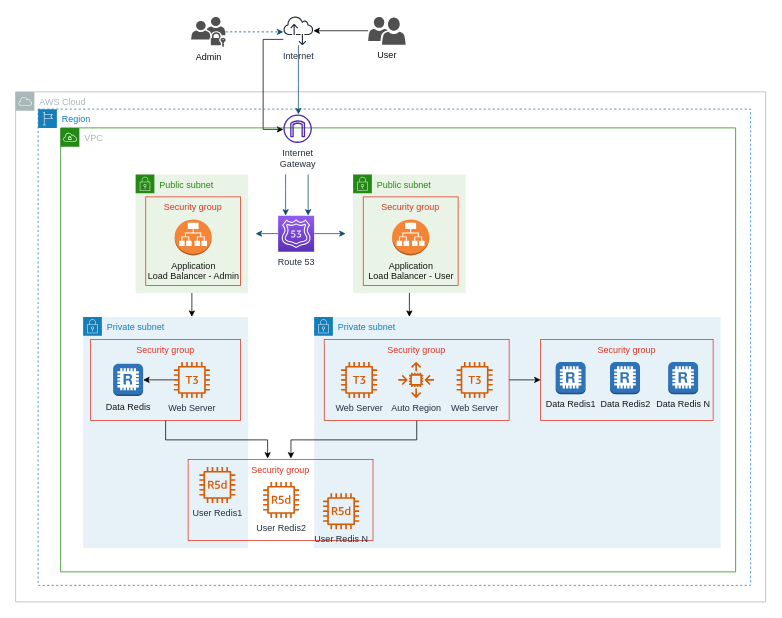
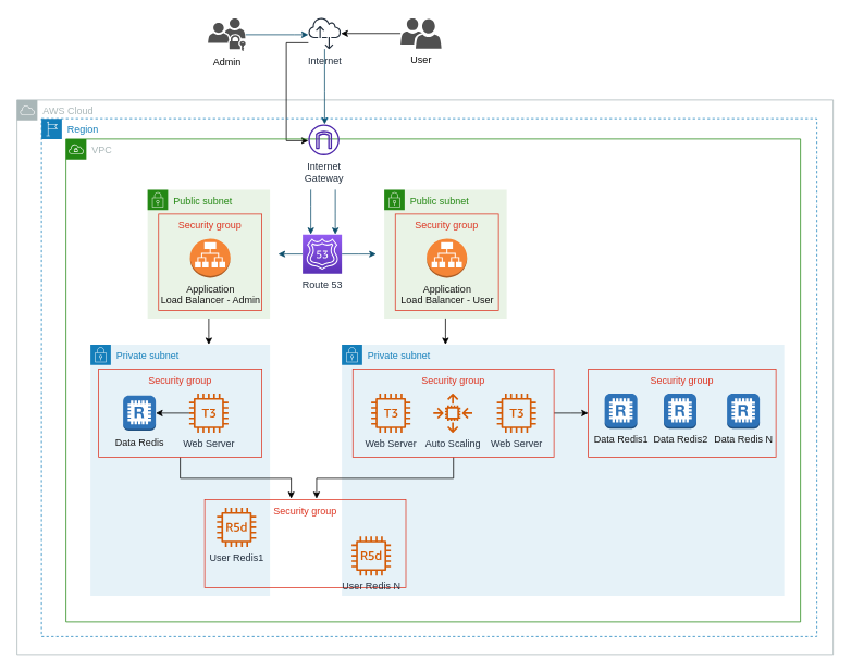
  <mxCell id="0" />
  <mxCell id="1" parent="0" />
  <mxCell id="2" value="AWS Cloud" style="sketch=0;outlineConnect=0;gradientColor=none;html=1;whiteSpace=wrap;fontSize=12;fontStyle=0;shape=mxgraph.aws4.group;grIcon=mxgraph.aws4.group_aws_cloud;strokeColor=#AAB7B8;fillColor=none;verticalAlign=top;align=left;spacingLeft=30;fontColor=#AAB7B8;dashed=0;" parent="1" vertex="1"><mxGeometry x="20" y="122" width="1000" height="680" as="geometry" /></mxCell>
  <mxCell id="3" value="" style="edgeStyle=orthogonalEdgeStyle;rounded=0;orthogonalLoop=1;jettySize=auto;html=1;" parent="1" source="4" target="9" edge="1"><mxGeometry relative="1" as="geometry" /></mxCell>
  <mxCell id="4" value="User" style="sketch=0;pointerEvents=1;shadow=0;dashed=0;html=1;strokeColor=none;labelPosition=center;verticalLabelPosition=bottom;verticalAlign=top;align=center;fillColor=#505050;shape=mxgraph.mscae.intune.user_group;fontColor=#080808;" parent="1" vertex="1"><mxGeometry x="490" y="22" width="50" height="37" as="geometry" /></mxCell>
- <mxCell id="5" value="" style="edgeStyle=orthogonalEdgeStyle;rounded=0;orthogonalLoop=1;jettySize=auto;html=1;strokeColor=#0B4D6A;dashed=1;" parent="1" source="6" target="9" edge="1"><mxGeometry relative="1" as="geometry"><Array as="points"><mxPoint x="360" y="42" /><mxPoint x="360" y="42" /></Array></mxGeometry></mxCell>
+ <mxCell id="5" value="" style="edgeStyle=orthogonalEdgeStyle;rounded=0;orthogonalLoop=1;jettySize=auto;html=1;strokeColor=#0B4D6A;" parent="1" source="6" target="9" edge="1"><mxGeometry relative="1" as="geometry"><Array as="points"><mxPoint x="360" y="42" /><mxPoint x="360" y="42" /></Array></mxGeometry></mxCell>
  <mxCell id="6" value="Admin" style="sketch=0;pointerEvents=1;shadow=0;dashed=0;html=1;strokeColor=none;fillColor=#505050;labelPosition=center;verticalLabelPosition=bottom;verticalAlign=top;outlineConnect=0;align=center;shape=mxgraph.office.users.universal_security_group;fontColor=#0a0a0a;" parent="1" vertex="1"><mxGeometry x="254" y="22" width="46" height="40" as="geometry" /></mxCell>
  <mxCell id="7" value="" style="edgeStyle=orthogonalEdgeStyle;rounded=0;orthogonalLoop=1;jettySize=auto;html=1;" parent="1" source="9" target="37" edge="1"><mxGeometry relative="1" as="geometry"><Array as="points"><mxPoint x="350" y="52" /><mxPoint x="350" y="172" /></Array></mxGeometry></mxCell>
  <mxCell id="8" value="" style="edgeStyle=orthogonalEdgeStyle;rounded=0;orthogonalLoop=1;jettySize=auto;html=1;strokeColor=#0B4D6A;" parent="1" source="9" target="37" edge="1"><mxGeometry relative="1" as="geometry"><Array as="points"><mxPoint x="397" y="112" /><mxPoint x="397" y="112" /></Array></mxGeometry></mxCell>
  <mxCell id="9" value="Internet" style="sketch=0;outlineConnect=0;fontColor=#232F3E;gradientColor=none;fillColor=#232F3D;strokeColor=none;dashed=0;verticalLabelPosition=bottom;verticalAlign=top;align=center;html=1;fontSize=12;fontStyle=0;aspect=fixed;pointerEvents=1;shape=mxgraph.aws4.internet_alt2;" parent="1" vertex="1"><mxGeometry x="377" y="20.5" width="40" height="40" as="geometry" /></mxCell>
  <mxCell id="10" value="VPC" style="points=[[0,0],[0.25,0],[0.5,0],[0.75,0],[1,0],[1,0.25],[1,0.5],[1,0.75],[1,1],[0.75,1],[0.5,1],[0.25,1],[0,1],[0,0.75],[0,0.5],[0,0.25]];outlineConnect=0;gradientColor=none;html=1;whiteSpace=wrap;fontSize=12;fontStyle=0;container=1;pointerEvents=0;collapsible=0;recursiveResize=0;shape=mxgraph.aws4.group;grIcon=mxgraph.aws4.group_vpc;strokeColor=#248814;fillColor=none;verticalAlign=top;align=left;spacingLeft=30;fontColor=#AAB7B8;dashed=0;" parent="1" vertex="1"><mxGeometry x="80" y="170" width="900" height="592" as="geometry" /></mxCell>
  <mxCell id="11" value="" style="edgeStyle=orthogonalEdgeStyle;rounded=0;orthogonalLoop=1;jettySize=auto;html=1;fontColor=#171616;" edge="1" parent="10" source="12"><mxGeometry relative="1" as="geometry"><mxPoint x="175" y="252" as="targetPoint" /></mxGeometry></mxCell>
  <mxCell id="12" value="Public subnet" style="points=[[0,0],[0.25,0],[0.5,0],[0.75,0],[1,0],[1,0.25],[1,0.5],[1,0.75],[1,1],[0.75,1],[0.5,1],[0.25,1],[0,1],[0,0.75],[0,0.5],[0,0.25]];outlineConnect=0;gradientColor=none;html=1;whiteSpace=wrap;fontSize=12;fontStyle=0;container=1;pointerEvents=0;collapsible=0;recursiveResize=0;shape=mxgraph.aws4.group;grIcon=mxgraph.aws4.group_security_group;grStroke=0;strokeColor=#248814;fillColor=#E9F3E6;verticalAlign=top;align=left;spacingLeft=30;fontColor=#248814;dashed=0;" parent="10" vertex="1"><mxGeometry x="100" y="62" width="150" height="158" as="geometry" /></mxCell>
  <mxCell id="13" value="Security group" style="fillColor=none;strokeColor=#DD3522;verticalAlign=top;fontStyle=0;fontColor=#DD3522;" parent="10" vertex="1"><mxGeometry x="113.5" y="92" width="126.5" height="118" as="geometry" /></mxCell>
  <mxCell id="14" value="&lt;div&gt;Application&lt;/div&gt;&lt;div&gt;Load Balancer - Admin&lt;/div&gt;" style="outlineConnect=0;dashed=0;verticalLabelPosition=bottom;verticalAlign=top;align=center;html=1;shape=mxgraph.aws3.application_load_balancer;fillColor=#F58536;gradientColor=none;strokeColor=#BAC8D3;fontColor=#171616;" parent="10" vertex="1"><mxGeometry x="152" y="122" width="49.5" height="48" as="geometry" /></mxCell>
  <mxCell id="15" value="Public subnet" style="points=[[0,0],[0.25,0],[0.5,0],[0.75,0],[1,0],[1,0.25],[1,0.5],[1,0.75],[1,1],[0.75,1],[0.5,1],[0.25,1],[0,1],[0,0.75],[0,0.5],[0,0.25]];outlineConnect=0;gradientColor=none;html=1;whiteSpace=wrap;fontSize=12;fontStyle=0;container=1;pointerEvents=0;collapsible=0;recursiveResize=0;shape=mxgraph.aws4.group;grIcon=mxgraph.aws4.group_security_group;grStroke=0;strokeColor=#248814;fillColor=#E9F3E6;verticalAlign=top;align=left;spacingLeft=30;fontColor=#248814;dashed=0;" parent="10" vertex="1"><mxGeometry x="390" y="62" width="150" height="158" as="geometry" /></mxCell>
  <mxCell id="16" value="Security group" style="fillColor=none;strokeColor=#DD3522;verticalAlign=top;fontStyle=0;fontColor=#DD3522;" parent="10" vertex="1"><mxGeometry x="403.5" y="92" width="126.5" height="118" as="geometry" /></mxCell>
  <mxCell id="17" value="&lt;div&gt;Application&lt;/div&gt;&lt;div&gt;Load Balancer - User&lt;/div&gt;" style="outlineConnect=0;dashed=0;verticalLabelPosition=bottom;verticalAlign=top;align=center;html=1;shape=mxgraph.aws3.application_load_balancer;fillColor=#F58536;gradientColor=none;strokeColor=#BAC8D3;fontColor=#121212;" parent="10" vertex="1"><mxGeometry x="442" y="122" width="49.5" height="48" as="geometry" /></mxCell>
  <mxCell id="18" value="" style="edgeStyle=orthogonalEdgeStyle;rounded=0;orthogonalLoop=1;jettySize=auto;html=1;strokeColor=#0B4D6A;" parent="10" source="20" edge="1"><mxGeometry relative="1" as="geometry"><mxPoint x="260" y="141" as="targetPoint" /></mxGeometry></mxCell>
  <mxCell id="19" value="" style="edgeStyle=orthogonalEdgeStyle;rounded=0;orthogonalLoop=1;jettySize=auto;html=1;strokeColor=#0B4D6A;" parent="10" source="20" edge="1"><mxGeometry relative="1" as="geometry"><mxPoint x="380" y="141" as="targetPoint" /></mxGeometry></mxCell>
  <mxCell id="20" value="Route 53" style="sketch=0;points=[[0,0,0],[0.25,0,0],[0.5,0,0],[0.75,0,0],[1,0,0],[0,1,0],[0.25,1,0],[0.5,1,0],[0.75,1,0],[1,1,0],[0,0.25,0],[0,0.5,0],[0,0.75,0],[1,0.25,0],[1,0.5,0],[1,0.75,0]];outlineConnect=0;fontColor=#232F3E;gradientColor=#945DF2;gradientDirection=north;fillColor=#5A30B5;strokeColor=#ffffff;dashed=0;verticalLabelPosition=bottom;verticalAlign=top;align=center;html=1;fontSize=12;fontStyle=0;aspect=fixed;shape=mxgraph.aws4.resourceIcon;resIcon=mxgraph.aws4.route_53;" parent="10" vertex="1"><mxGeometry x="290" y="117" width="48" height="48" as="geometry" /></mxCell>
  <mxCell id="21" value="Private subnet" style="points=[[0,0],[0.25,0],[0.5,0],[0.75,0],[1,0],[1,0.25],[1,0.5],[1,0.75],[1,1],[0.75,1],[0.5,1],[0.25,1],[0,1],[0,0.75],[0,0.5],[0,0.25]];outlineConnect=0;gradientColor=none;html=1;whiteSpace=wrap;fontSize=12;fontStyle=0;container=1;pointerEvents=0;collapsible=0;recursiveResize=0;shape=mxgraph.aws4.group;grIcon=mxgraph.aws4.group_security_group;grStroke=0;strokeColor=#147EBA;fillColor=#E6F2F8;verticalAlign=top;align=left;spacingLeft=30;fontColor=#147EBA;dashed=0;" vertex="1" parent="10"><mxGeometry x="30" y="252" width="220" height="308" as="geometry" /></mxCell>
  <mxCell id="22" value="" style="edgeStyle=orthogonalEdgeStyle;rounded=0;orthogonalLoop=1;jettySize=auto;html=1;fontColor=#171616;entryX=0.43;entryY=-0.009;entryDx=0;entryDy=0;entryPerimeter=0;" edge="1" parent="10" source="23" target="33"><mxGeometry relative="1" as="geometry" /></mxCell>
  <mxCell id="23" value="Security group" style="fillColor=none;strokeColor=#DD3522;verticalAlign=top;fontStyle=0;fontColor=#DD3522;" vertex="1" parent="10"><mxGeometry x="40" y="282" width="200" height="108" as="geometry" /></mxCell>
  <mxCell id="24" value="Web Server" style="sketch=0;outlineConnect=0;fontColor=#232F3E;gradientColor=none;fillColor=#D45B07;strokeColor=none;dashed=0;verticalLabelPosition=bottom;verticalAlign=top;align=center;html=1;fontSize=12;fontStyle=0;aspect=fixed;pointerEvents=1;shape=mxgraph.aws4.t3_instance;" vertex="1" parent="10"><mxGeometry x="151" y="312" width="48" height="48" as="geometry" /></mxCell>
  <mxCell id="25" value="Private subnet" style="points=[[0,0],[0.25,0],[0.5,0],[0.75,0],[1,0],[1,0.25],[1,0.5],[1,0.75],[1,1],[0.75,1],[0.5,1],[0.25,1],[0,1],[0,0.75],[0,0.5],[0,0.25]];outlineConnect=0;gradientColor=none;html=1;whiteSpace=wrap;fontSize=12;fontStyle=0;container=1;pointerEvents=0;collapsible=0;recursiveResize=0;shape=mxgraph.aws4.group;grIcon=mxgraph.aws4.group_security_group;grStroke=0;strokeColor=#147EBA;fillColor=#E6F2F8;verticalAlign=top;align=left;spacingLeft=30;fontColor=#147EBA;dashed=0;" vertex="1" parent="10"><mxGeometry x="338" y="252" width="542" height="308" as="geometry" /></mxCell>
  <mxCell id="26" value="" style="edgeStyle=orthogonalEdgeStyle;rounded=0;orthogonalLoop=1;jettySize=auto;html=1;fontColor=#171616;" edge="1" parent="10" source="28"><mxGeometry relative="1" as="geometry"><mxPoint x="640" y="336" as="targetPoint" /></mxGeometry></mxCell>
  <mxCell id="27" value="" style="edgeStyle=orthogonalEdgeStyle;rounded=0;orthogonalLoop=1;jettySize=auto;html=1;fontColor=#171616;entryX=0.556;entryY=-0.009;entryDx=0;entryDy=0;entryPerimeter=0;" edge="1" parent="10" source="28" target="33"><mxGeometry relative="1" as="geometry" /></mxCell>
  <mxCell id="28" value="Security group" style="fillColor=none;strokeColor=#DD3522;verticalAlign=top;fontStyle=0;fontColor=#DD3522;" vertex="1" parent="10"><mxGeometry x="351.5" y="282" width="246.5" height="108" as="geometry" /></mxCell>
  <mxCell id="29" value="Security group" style="fillColor=none;strokeColor=#DD3522;verticalAlign=top;fontStyle=0;fontColor=#DD3522;" vertex="1" parent="10"><mxGeometry x="640" y="282" width="230" height="108" as="geometry" /></mxCell>
  <mxCell id="30" value="Data Redis1" style="outlineConnect=0;dashed=0;verticalLabelPosition=bottom;verticalAlign=top;align=center;html=1;shape=mxgraph.aws3.redis;fillColor=#2E73B8;gradientColor=none;fontColor=#171616;" vertex="1" parent="10"><mxGeometry x="660" y="312" width="40" height="43" as="geometry" /></mxCell>
  <mxCell id="31" value="Data Redis N" style="outlineConnect=0;dashed=0;verticalLabelPosition=bottom;verticalAlign=top;align=center;html=1;shape=mxgraph.aws3.redis;fillColor=#2E73B8;gradientColor=none;fontColor=#171616;" vertex="1" parent="10"><mxGeometry x="810" y="312" width="40" height="43" as="geometry" /></mxCell>
  <mxCell id="32" value="Data Redis2" style="outlineConnect=0;dashed=0;verticalLabelPosition=bottom;verticalAlign=top;align=center;html=1;shape=mxgraph.aws3.redis;fillColor=#2E73B8;gradientColor=none;fontColor=#171616;" vertex="1" parent="10"><mxGeometry x="732.5" y="312" width="40" height="43" as="geometry" /></mxCell>
  <mxCell id="33" value="Security group" style="fillColor=none;strokeColor=#DD3522;verticalAlign=top;fontStyle=0;fontColor=#DD3522;" vertex="1" parent="10"><mxGeometry x="170" y="442" width="246.5" height="108" as="geometry" /></mxCell>
  <mxCell id="34" value="Region" style="points=[[0,0],[0.25,0],[0.5,0],[0.75,0],[1,0],[1,0.25],[1,0.5],[1,0.75],[1,1],[0.75,1],[0.5,1],[0.25,1],[0,1],[0,0.75],[0,0.5],[0,0.25]];outlineConnect=0;gradientColor=none;html=1;whiteSpace=wrap;fontSize=12;fontStyle=0;container=0;pointerEvents=0;collapsible=0;recursiveResize=0;shape=mxgraph.aws4.group;grIcon=mxgraph.aws4.group_region;strokeColor=#147EBA;fillColor=none;verticalAlign=top;align=left;spacingLeft=30;fontColor=#147EBA;dashed=1;" vertex="1" parent="10"><mxGeometry x="-30" y="-25" width="950" height="635" as="geometry" /></mxCell>
  <mxCell id="35" value="" style="edgeStyle=orthogonalEdgeStyle;rounded=0;orthogonalLoop=1;jettySize=auto;html=1;strokeColor=#0B4D6A;" parent="1" target="20" edge="1"><mxGeometry relative="1" as="geometry"><mxPoint x="380" y="232" as="sourcePoint" /><Array as="points"><mxPoint x="380" y="252" /><mxPoint x="380" y="252" /></Array></mxGeometry></mxCell>
  <mxCell id="36" value="" style="edgeStyle=orthogonalEdgeStyle;rounded=0;orthogonalLoop=1;jettySize=auto;html=1;strokeColor=#0B4D6A;" parent="1" target="20" edge="1"><mxGeometry relative="1" as="geometry"><mxPoint x="410" y="232" as="sourcePoint" /><Array as="points"><mxPoint x="410" y="262" /><mxPoint x="410" y="262" /></Array></mxGeometry></mxCell>
  <mxCell id="37" value="Internet&lt;br&gt;Gateway" style="sketch=0;outlineConnect=0;fontColor=#232F3E;gradientColor=none;fillColor=#4D27AA;strokeColor=none;dashed=0;verticalLabelPosition=bottom;verticalAlign=top;align=center;html=1;fontSize=12;fontStyle=0;aspect=fixed;pointerEvents=1;shape=mxgraph.aws4.internet_gateway;" parent="1" vertex="1"><mxGeometry x="377" y="152" width="38" height="38" as="geometry" /></mxCell>
  <mxCell id="38" value="" style="edgeStyle=orthogonalEdgeStyle;rounded=0;orthogonalLoop=1;jettySize=auto;html=1;fontColor=#171616;" edge="1" parent="1" source="15"><mxGeometry relative="1" as="geometry"><mxPoint x="545" y="422" as="targetPoint" /></mxGeometry></mxCell>
  <mxCell id="39" value="" style="edgeStyle=orthogonalEdgeStyle;rounded=0;orthogonalLoop=1;jettySize=auto;html=1;fontColor=#171616;" edge="1" parent="1" source="24" target="43"><mxGeometry relative="1" as="geometry" /></mxCell>
- <mxCell id="40" value="Auto Region" style="sketch=0;outlineConnect=0;fontColor=#232F3E;gradientColor=none;fillColor=#D45B07;strokeColor=none;dashed=0;verticalLabelPosition=bottom;verticalAlign=top;align=center;html=1;fontSize=12;fontStyle=0;aspect=fixed;pointerEvents=1;shape=mxgraph.aws4.auto_scaling2;" vertex="1" parent="1"><mxGeometry x="530" y="482" width="48" height="48" as="geometry" /></mxCell>
+ <mxCell id="40" value="Auto Scaling" style="sketch=0;outlineConnect=0;fontColor=#232F3E;gradientColor=none;fillColor=#D45B07;strokeColor=none;dashed=0;verticalLabelPosition=bottom;verticalAlign=top;align=center;html=1;fontSize=12;fontStyle=0;aspect=fixed;pointerEvents=1;shape=mxgraph.aws4.auto_scaling2;" vertex="1" parent="1"><mxGeometry x="530" y="482" width="48" height="48" as="geometry" /></mxCell>
  <mxCell id="41" value="Web Server" style="sketch=0;outlineConnect=0;fontColor=#232F3E;gradientColor=none;fillColor=#D45B07;strokeColor=none;dashed=0;verticalLabelPosition=bottom;verticalAlign=top;align=center;html=1;fontSize=12;fontStyle=0;aspect=fixed;pointerEvents=1;shape=mxgraph.aws4.t3_instance;" vertex="1" parent="1"><mxGeometry x="454" y="482" width="48" height="48" as="geometry" /></mxCell>
  <mxCell id="42" value="Web Server" style="sketch=0;outlineConnect=0;fontColor=#232F3E;gradientColor=none;fillColor=#D45B07;strokeColor=none;dashed=0;verticalLabelPosition=bottom;verticalAlign=top;align=center;html=1;fontSize=12;fontStyle=0;aspect=fixed;pointerEvents=1;shape=mxgraph.aws4.t3_instance;" vertex="1" parent="1"><mxGeometry x="608" y="482" width="48" height="48" as="geometry" /></mxCell>
  <mxCell id="43" value="Data Redis" style="outlineConnect=0;dashed=0;verticalLabelPosition=bottom;verticalAlign=top;align=center;html=1;shape=mxgraph.aws3.redis;fillColor=#2E73B8;gradientColor=none;fontColor=#171616;" vertex="1" parent="1"><mxGeometry x="150" y="484.5" width="40" height="43" as="geometry" /></mxCell>
  <mxCell id="44" value="User Redis1" style="sketch=0;outlineConnect=0;fontColor=#232F3E;gradientColor=none;fillColor=#D45B07;strokeColor=none;dashed=0;verticalLabelPosition=bottom;verticalAlign=top;align=center;html=1;fontSize=12;fontStyle=0;aspect=fixed;pointerEvents=1;shape=mxgraph.aws4.r5d_instance;" vertex="1" parent="1"><mxGeometry x="265" y="622" width="48" height="48" as="geometry" /></mxCell>
- <mxCell id="45" value="User Redis2" style="sketch=0;outlineConnect=0;fontColor=#232F3E;gradientColor=none;fillColor=#D45B07;strokeColor=none;dashed=0;verticalLabelPosition=bottom;verticalAlign=top;align=center;html=1;fontSize=12;fontStyle=0;aspect=fixed;pointerEvents=1;shape=mxgraph.aws4.r5d_instance;" vertex="1" parent="1"><mxGeometry x="350" y="642" width="48" height="48" as="geometry" /></mxCell>
  <mxCell id="46" value="User Redis N" style="sketch=0;outlineConnect=0;fontColor=#232F3E;gradientColor=none;fillColor=#D45B07;strokeColor=none;dashed=0;verticalLabelPosition=bottom;verticalAlign=top;align=center;html=1;fontSize=12;fontStyle=0;aspect=fixed;pointerEvents=1;shape=mxgraph.aws4.r5d_instance;" vertex="1" parent="1"><mxGeometry x="430" y="657" width="48" height="48" as="geometry" /></mxCell>
